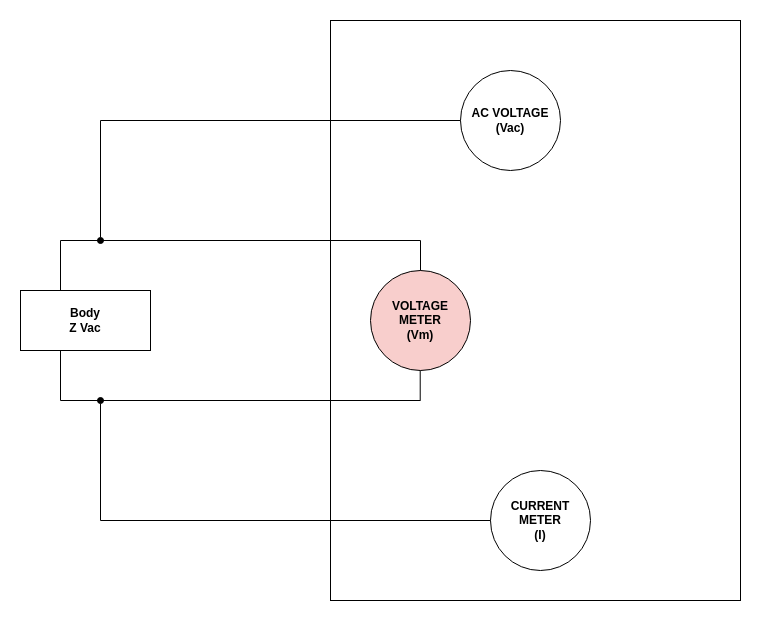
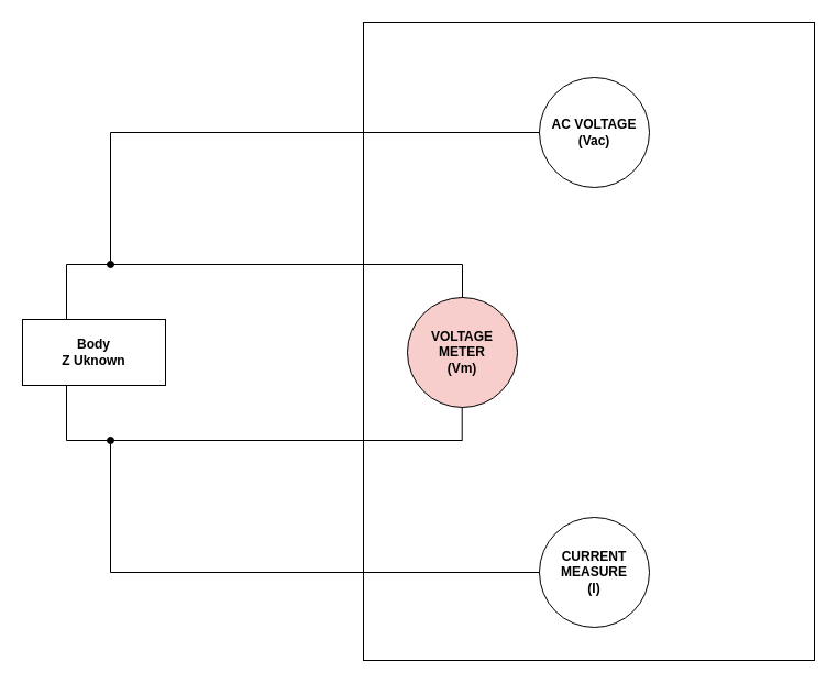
  <mxCell id="0" />
  <mxCell id="1" parent="0" />
  <mxCell id="2" value="" style="rounded=0;whiteSpace=wrap;html=1;" vertex="1" parent="1"><mxGeometry x="330" y="20" width="410" height="580" as="geometry" /></mxCell>
- <mxCell id="3" value="Body&lt;br&gt;Z Vac" style="rounded=0;whiteSpace=wrap;html=1;fontStyle=1" vertex="1" parent="1"><mxGeometry x="20" y="290" width="130" height="60" as="geometry" /></mxCell>
- <mxCell id="4" value="CURRENT&lt;br&gt;METER&lt;br&gt;(I)" style="ellipse;whiteSpace=wrap;html=1;aspect=fixed;fontStyle=1" vertex="1" parent="1"><mxGeometry x="490" y="470" width="100" height="100" as="geometry" /></mxCell>
- <mxCell id="5" value="AC VOLTAGE&lt;br&gt;(Vac)" style="ellipse;whiteSpace=wrap;html=1;aspect=fixed;fontStyle=1" vertex="1" parent="1"><mxGeometry x="460" y="70" width="100" height="100" as="geometry" /></mxCell>
+ <mxCell id="3" value="Body&lt;br&gt;Z Uknown" style="rounded=0;whiteSpace=wrap;html=1;fontStyle=1" vertex="1" parent="1"><mxGeometry x="20" y="290" width="130" height="60" as="geometry" /></mxCell>
+ <mxCell id="4" value="CURRENT&lt;br&gt;MEASURE&lt;br&gt;(I)" style="ellipse;whiteSpace=wrap;html=1;aspect=fixed;fontStyle=1" vertex="1" parent="1"><mxGeometry x="490" y="470" width="100" height="100" as="geometry" /></mxCell>
+ <mxCell id="5" value="AC VOLTAGE&lt;br&gt;(Vac)" style="ellipse;whiteSpace=wrap;html=1;aspect=fixed;fontStyle=1" vertex="1" parent="1"><mxGeometry x="490" y="70" width="100" height="100" as="geometry" /></mxCell>
  <mxCell id="6" value="VOLTAGE&lt;br&gt;METER&lt;br&gt;(Vm)" style="ellipse;whiteSpace=wrap;html=1;aspect=fixed;fontStyle=1;fillColor=#f8cecc;" vertex="1" parent="1"><mxGeometry x="370" y="270" width="100" height="100" as="geometry" /></mxCell>
  <mxCell id="7" value="" style="endArrow=none;html=1;rounded=0;" edge="1" parent="1"><mxGeometry width="50" height="50" relative="1" as="geometry"><mxPoint x="60" y="240" as="sourcePoint" /><mxPoint x="420" y="240" as="targetPoint" /></mxGeometry></mxCell>
  <mxCell id="8" value="" style="endArrow=none;html=1;rounded=0;" edge="1" parent="1"><mxGeometry width="50" height="50" relative="1" as="geometry"><mxPoint x="60" y="290" as="sourcePoint" /><mxPoint x="60" y="240" as="targetPoint" /></mxGeometry></mxCell>
  <mxCell id="9" value="" style="endArrow=none;html=1;rounded=0;exitX=0.5;exitY=0;exitDx=0;exitDy=0;" edge="1" parent="1" source="6"><mxGeometry width="50" height="50" relative="1" as="geometry"><mxPoint x="370" y="290" as="sourcePoint" /><mxPoint x="420" y="240" as="targetPoint" /></mxGeometry></mxCell>
  <mxCell id="10" value="" style="endArrow=none;html=1;rounded=0;" edge="1" parent="1"><mxGeometry width="50" height="50" relative="1" as="geometry"><mxPoint x="60" y="400" as="sourcePoint" /><mxPoint x="420" y="400" as="targetPoint" /></mxGeometry></mxCell>
  <mxCell id="11" value="" style="endArrow=none;html=1;rounded=0;" edge="1" parent="1"><mxGeometry width="50" height="50" relative="1" as="geometry"><mxPoint x="60" y="400" as="sourcePoint" /><mxPoint x="60" y="350" as="targetPoint" /></mxGeometry></mxCell>
  <mxCell id="12" value="" style="endArrow=none;html=1;rounded=0;exitX=0.5;exitY=0;exitDx=0;exitDy=0;" edge="1" parent="1"><mxGeometry width="50" height="50" relative="1" as="geometry"><mxPoint x="419.71" y="400" as="sourcePoint" /><mxPoint x="419.71" y="370" as="targetPoint" /></mxGeometry></mxCell>
  <mxCell id="13" value="" style="endArrow=none;html=1;rounded=0;endFill=0;startArrow=oval;startFill=1;" edge="1" parent="1"><mxGeometry width="50" height="50" relative="1" as="geometry"><mxPoint x="100" y="240" as="sourcePoint" /><mxPoint x="100" y="120" as="targetPoint" /></mxGeometry></mxCell>
  <mxCell id="14" value="" style="endArrow=none;html=1;rounded=0;entryX=0;entryY=0.5;entryDx=0;entryDy=0;" edge="1" parent="1" target="5"><mxGeometry width="50" height="50" relative="1" as="geometry"><mxPoint x="100" y="120" as="sourcePoint" /><mxPoint x="480" y="120" as="targetPoint" /></mxGeometry></mxCell>
  <mxCell id="15" value="" style="endArrow=oval;html=1;rounded=0;endFill=1;" edge="1" parent="1"><mxGeometry width="50" height="50" relative="1" as="geometry"><mxPoint x="100" y="520" as="sourcePoint" /><mxPoint x="100" y="400" as="targetPoint" /></mxGeometry></mxCell>
  <mxCell id="16" value="" style="endArrow=none;html=1;rounded=0;entryX=0;entryY=0.5;entryDx=0;entryDy=0;" edge="1" parent="1"><mxGeometry width="50" height="50" relative="1" as="geometry"><mxPoint x="100" y="520" as="sourcePoint" /><mxPoint x="490" y="520" as="targetPoint" /></mxGeometry></mxCell>
